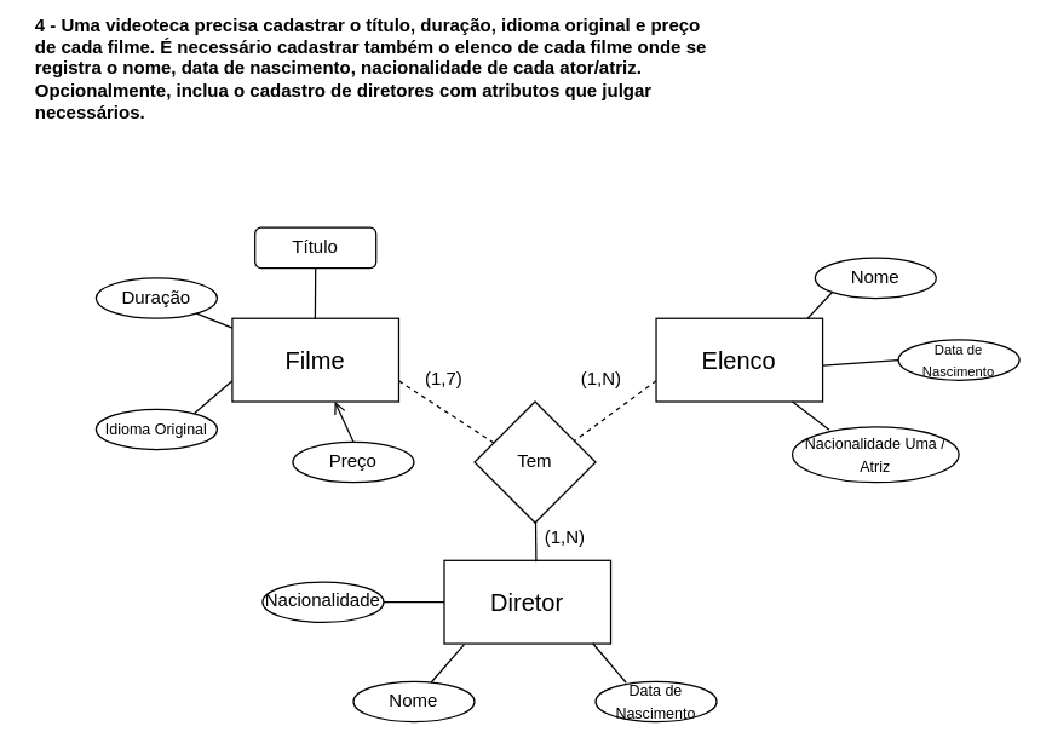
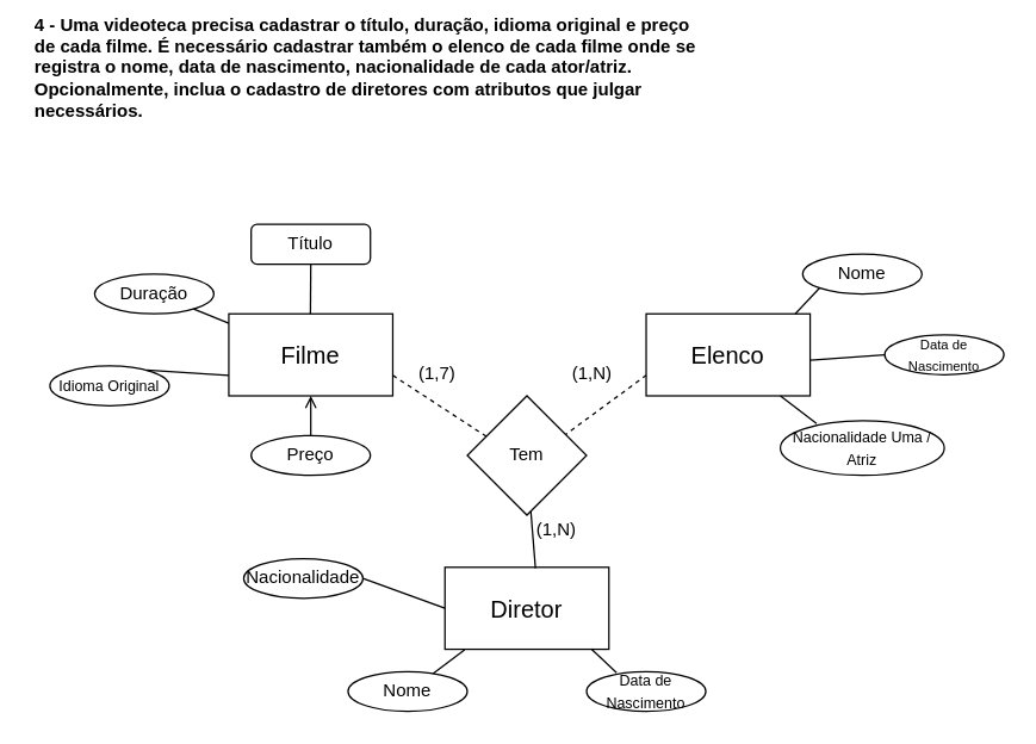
  <mxCell id="0" />
  <mxCell id="1" parent="0" />
  <mxCell id="2" value="&lt;b&gt;4 - Uma videoteca precisa cadastrar o título, duração, idioma original e preço de cada filme. É necessário cadastrar também o elenco de cada filme onde se registra o nome, data de nascimento, nacionalidade de cada ator/atriz. Opcionalmente, inclua o cadastro de diretores com atributos que julgar necessários.&lt;/b&gt;" style="text;html=1;strokeColor=none;fillColor=none;align=left;verticalAlign=middle;whiteSpace=wrap;rounded=0;" vertex="1" parent="1"><mxGeometry x="20.5" y="20" width="452.5" height="50" as="geometry" /></mxCell>
  <mxCell id="3" value="&lt;font style=&quot;font-size: 16px;&quot;&gt;Filme&lt;/font&gt;" style="rounded=0;whiteSpace=wrap;html=1;" vertex="1" parent="1"><mxGeometry x="153" y="210" width="110" height="55" as="geometry" /></mxCell>
  <mxCell id="4" value="&lt;font style=&quot;font-size: 16px;&quot;&gt;Elenco&lt;/font&gt;" style="rounded=0;whiteSpace=wrap;html=1;" vertex="1" parent="1"><mxGeometry x="433" y="210" width="110" height="55" as="geometry" /></mxCell>
- <mxCell id="5" value="&lt;font style=&quot;font-size: 16px;&quot;&gt;Diretor&lt;/font&gt;" style="rounded=0;whiteSpace=wrap;html=1;" vertex="1" parent="1"><mxGeometry x="293" y="370" width="110" height="55" as="geometry" /></mxCell>
+ <mxCell id="5" value="&lt;font style=&quot;font-size: 16px;&quot;&gt;Diretor&lt;/font&gt;" style="rounded=0;whiteSpace=wrap;html=1;" vertex="1" parent="1"><mxGeometry x="298" y="380" width="110" height="55" as="geometry" /></mxCell>
  <mxCell id="6" value="" style="endArrow=none;html=1;rounded=0;exitX=1;exitY=0.75;exitDx=0;exitDy=0;entryX=0;entryY=0.75;entryDx=0;entryDy=0;dashed=1;" edge="1" parent="1" source="3" target="4"><mxGeometry width="50" height="50" relative="1" as="geometry"><mxPoint x="333" y="300" as="sourcePoint" /><mxPoint x="383" y="250" as="targetPoint" /><Array as="points"><mxPoint x="353" y="310" /></Array></mxGeometry></mxCell>
  <mxCell id="7" value="" style="endArrow=none;html=1;rounded=0;exitX=0.552;exitY=0.012;exitDx=0;exitDy=0;exitPerimeter=0;" edge="1" parent="1" source="5"><mxGeometry width="50" height="50" relative="1" as="geometry"><mxPoint x="323" y="370" as="sourcePoint" /><mxPoint x="353" y="310" as="targetPoint" /></mxGeometry></mxCell>
  <mxCell id="8" value="Tem" style="rhombus;whiteSpace=wrap;html=1;" vertex="1" parent="1"><mxGeometry x="313" y="265" width="80" height="80" as="geometry" /></mxCell>
  <mxCell id="9" value="Título" style="whiteSpace=wrap;html=1;rounded=1;" vertex="1" parent="1"><mxGeometry x="168" y="150" width="80" height="26.67" as="geometry" /></mxCell>
  <mxCell id="10" value="Duração" style="ellipse;whiteSpace=wrap;html=1;" vertex="1" parent="1"><mxGeometry x="63" y="183.33" width="80" height="26.67" as="geometry" /></mxCell>
- <mxCell id="11" value="&lt;font style=&quot;font-size: 10px;&quot;&gt;Idioma Original&lt;/font&gt;" style="ellipse;whiteSpace=wrap;html=1;" vertex="1" parent="1"><mxGeometry x="63" y="270" width="80" height="26.67" as="geometry" /></mxCell>
- <mxCell id="12" value="Preço" style="ellipse;whiteSpace=wrap;html=1;" vertex="1" parent="1"><mxGeometry x="193" y="291.66" width="80" height="26.67" as="geometry" /></mxCell>
+ <mxCell id="11" value="&lt;font style=&quot;font-size: 10px;&quot;&gt;Idioma Original&lt;/font&gt;" style="ellipse;whiteSpace=wrap;html=1;" vertex="1" parent="1"><mxGeometry x="33" y="245" width="80" height="26.67" as="geometry" /></mxCell>
+ <mxCell id="12" value="Preço" style="ellipse;whiteSpace=wrap;html=1;" vertex="1" parent="1"><mxGeometry x="168" y="291.66" width="80" height="26.67" as="geometry" /></mxCell>
  <mxCell id="13" value="" style="endArrow=open;html=1;rounded=0;exitX=0.5;exitY=0;exitDx=0;exitDy=0;" edge="1" parent="1" source="12" target="3"><mxGeometry width="50" height="50" relative="1" as="geometry"><mxPoint x="183" y="296.67" as="sourcePoint" /><mxPoint x="233" y="246.67" as="targetPoint" /></mxGeometry></mxCell>
  <mxCell id="14" value="" style="endArrow=none;html=1;rounded=0;exitX=0.5;exitY=0;exitDx=0;exitDy=0;entryX=0.5;entryY=1;entryDx=0;entryDy=0;" edge="1" parent="1" target="9"><mxGeometry width="50" height="50" relative="1" as="geometry"><mxPoint x="207.76" y="210" as="sourcePoint" /><mxPoint x="207.76" y="183" as="targetPoint" /></mxGeometry></mxCell>
  <mxCell id="15" value="" style="endArrow=none;html=1;rounded=0;exitX=0.5;exitY=0;exitDx=0;exitDy=0;" edge="1" parent="1" target="10"><mxGeometry width="50" height="50" relative="1" as="geometry"><mxPoint x="153" y="216.33" as="sourcePoint" /><mxPoint x="153.24" y="183.33" as="targetPoint" /></mxGeometry></mxCell>
  <mxCell id="16" value="" style="endArrow=none;html=1;rounded=0;exitX=0;exitY=0.75;exitDx=0;exitDy=0;entryX=0.81;entryY=0.104;entryDx=0;entryDy=0;entryPerimeter=0;" edge="1" parent="1" source="3" target="11"><mxGeometry width="50" height="50" relative="1" as="geometry"><mxPoint x="153" y="274.33" as="sourcePoint" /><mxPoint x="129" y="265" as="targetPoint" /></mxGeometry></mxCell>
  <mxCell id="17" value="Nome" style="ellipse;whiteSpace=wrap;html=1;" vertex="1" parent="1"><mxGeometry x="538" y="170" width="80" height="26.67" as="geometry" /></mxCell>
  <mxCell id="18" value="&lt;font style=&quot;font-size: 9px;&quot;&gt;Data de Nascimento&lt;/font&gt;" style="ellipse;whiteSpace=wrap;html=1;" vertex="1" parent="1"><mxGeometry x="593" y="224.16" width="80" height="26.67" as="geometry" /></mxCell>
  <mxCell id="19" value="&lt;font style=&quot;font-size: 10px;&quot;&gt;Nacionalidade Uma / Atriz&lt;/font&gt;" style="ellipse;whiteSpace=wrap;html=1;" vertex="1" parent="1"><mxGeometry x="523" y="281.66" width="110" height="36.67" as="geometry" /></mxCell>
  <mxCell id="20" value="" style="endArrow=none;html=1;rounded=0;exitX=0.5;exitY=0;exitDx=0;exitDy=0;entryX=0;entryY=1;entryDx=0;entryDy=0;" edge="1" parent="1" target="17"><mxGeometry width="50" height="50" relative="1" as="geometry"><mxPoint x="533" y="210" as="sourcePoint" /><mxPoint x="533.24" y="177" as="targetPoint" /></mxGeometry></mxCell>
  <mxCell id="21" value="" style="endArrow=none;html=1;rounded=0;exitX=0.5;exitY=0;exitDx=0;exitDy=0;entryX=0;entryY=0.5;entryDx=0;entryDy=0;" edge="1" parent="1" target="18"><mxGeometry width="50" height="50" relative="1" as="geometry"><mxPoint x="543" y="241.16" as="sourcePoint" /><mxPoint x="560" y="224.16" as="targetPoint" /></mxGeometry></mxCell>
  <mxCell id="22" value="" style="endArrow=none;html=1;rounded=0;exitX=0.221;exitY=0.055;exitDx=0;exitDy=0;entryX=0;entryY=1;entryDx=0;entryDy=0;exitPerimeter=0;" edge="1" parent="1" source="19"><mxGeometry width="50" height="50" relative="1" as="geometry"><mxPoint x="506" y="282" as="sourcePoint" /><mxPoint x="523" y="265" as="targetPoint" /></mxGeometry></mxCell>
  <mxCell id="23" value="Nome" style="ellipse;whiteSpace=wrap;html=1;" vertex="1" parent="1"><mxGeometry x="233" y="450" width="80" height="26.67" as="geometry" /></mxCell>
  <mxCell id="24" value="&lt;font style=&quot;font-size: 10px;&quot;&gt;Data de Nascimento&lt;/font&gt;" style="ellipse;whiteSpace=wrap;html=1;" vertex="1" parent="1"><mxGeometry x="393" y="450" width="80" height="26.67" as="geometry" /></mxCell>
- <mxCell id="25" value="Nacionalidade" style="ellipse;whiteSpace=wrap;html=1;" vertex="1" parent="1"><mxGeometry x="173" y="384.16" width="80" height="26.67" as="geometry" /></mxCell>
+ <mxCell id="25" value="Nacionalidade" style="ellipse;whiteSpace=wrap;html=1;" vertex="1" parent="1"><mxGeometry x="163" y="374.16" width="80" height="26.67" as="geometry" /></mxCell>
  <mxCell id="26" value="" style="endArrow=none;html=1;rounded=0;entryX=0.12;entryY=1.008;entryDx=0;entryDy=0;entryPerimeter=0;" edge="1" parent="1" source="23" target="5"><mxGeometry width="50" height="50" relative="1" as="geometry"><mxPoint x="304" y="461" as="sourcePoint" /><mxPoint x="303" y="400" as="targetPoint" /></mxGeometry></mxCell>
  <mxCell id="27" value="" style="endArrow=none;html=1;rounded=0;entryX=0;entryY=0.5;entryDx=0;entryDy=0;exitX=1;exitY=0.5;exitDx=0;exitDy=0;" edge="1" parent="1" source="25" target="5"><mxGeometry width="50" height="50" relative="1" as="geometry"><mxPoint x="262" y="410.83" as="sourcePoint" /><mxPoint x="284" y="384.83" as="targetPoint" /></mxGeometry></mxCell>
  <mxCell id="28" value="" style="endArrow=none;html=1;rounded=0;entryX=0.892;entryY=0.995;entryDx=0;entryDy=0;entryPerimeter=0;exitX=0.252;exitY=0.027;exitDx=0;exitDy=0;exitPerimeter=0;" edge="1" parent="1" source="24" target="5"><mxGeometry width="50" height="50" relative="1" as="geometry"><mxPoint x="403" y="450" as="sourcePoint" /><mxPoint x="425" y="424" as="targetPoint" /></mxGeometry></mxCell>
  <mxCell id="29" value="(1,7)" style="text;html=1;strokeColor=none;fillColor=none;align=center;verticalAlign=middle;whiteSpace=wrap;rounded=0;" vertex="1" parent="1"><mxGeometry x="263" y="235" width="60" height="30" as="geometry" /></mxCell>
  <mxCell id="30" value="(1,N)" style="text;html=1;strokeColor=none;fillColor=none;align=center;verticalAlign=middle;whiteSpace=wrap;rounded=0;" vertex="1" parent="1"><mxGeometry x="367" y="235" width="60" height="30" as="geometry" /></mxCell>
  <mxCell id="31" value="(1,N)" style="text;html=1;strokeColor=none;fillColor=none;align=center;verticalAlign=middle;whiteSpace=wrap;rounded=0;" vertex="1" parent="1"><mxGeometry x="343" y="340" width="60" height="30" as="geometry" /></mxCell>
